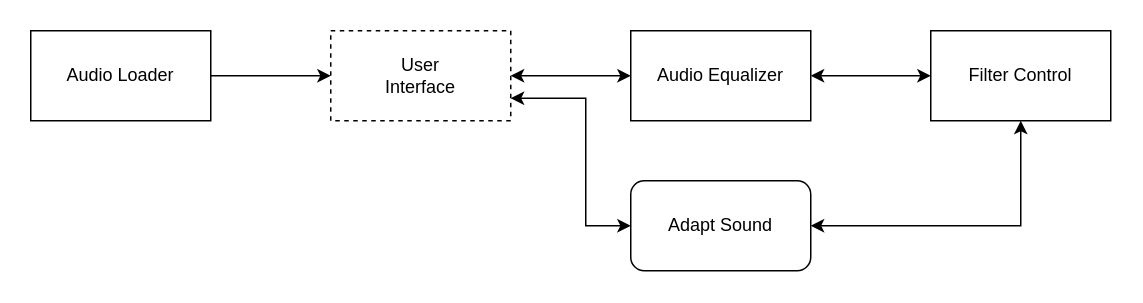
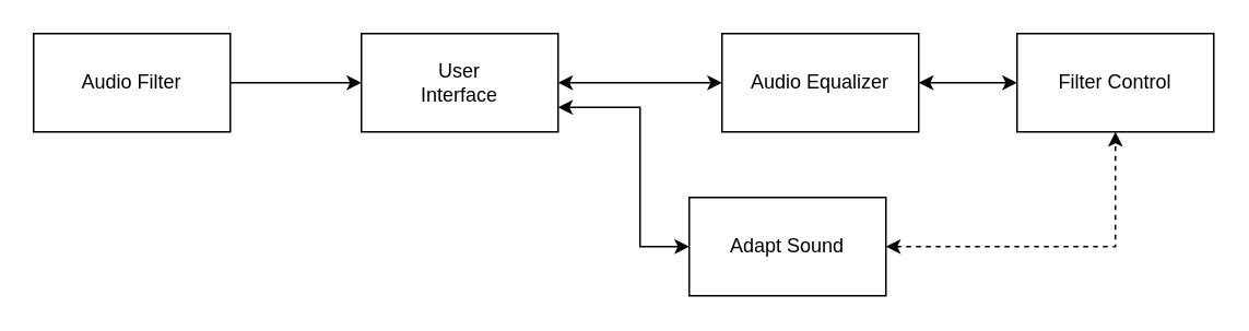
  <mxCell id="0" />
  <mxCell id="1" parent="0" />
- <mxCell id="2" value="User&lt;br&gt;Interface" style="rounded=0;whiteSpace=wrap;html=1;dashed=1;" vertex="1" parent="1"><mxGeometry x="220" y="20" width="120" height="60" as="geometry" /></mxCell>
- <mxCell id="3" value="Audio Equalizer" style="rounded=0;whiteSpace=wrap;html=1;" vertex="1" parent="1"><mxGeometry x="420" y="20" width="120" height="60" as="geometry" /></mxCell>
+ <mxCell id="2" value="User&lt;br&gt;Interface" style="rounded=0;whiteSpace=wrap;html=1;" vertex="1" parent="1"><mxGeometry x="220" y="20" width="120" height="60" as="geometry" /></mxCell>
+ <mxCell id="3" value="Audio Equalizer" style="rounded=0;whiteSpace=wrap;html=1;" vertex="1" parent="1"><mxGeometry x="440" y="20" width="120" height="60" as="geometry" /></mxCell>
  <mxCell id="4" value="Filter Control" style="rounded=0;whiteSpace=wrap;html=1;" vertex="1" parent="1"><mxGeometry x="620" y="20" width="120" height="60" as="geometry" /></mxCell>
- <mxCell id="5" value="Adapt Sound" style="whiteSpace=wrap;html=1;rounded=1;" vertex="1" parent="1"><mxGeometry x="420" y="120" width="120" height="60" as="geometry" /></mxCell>
- <mxCell id="6" value="" style="endArrow=classic;startArrow=classic;html=1;rounded=0;entryX=0.5;entryY=1;entryDx=0;entryDy=0;exitX=1;exitY=0.5;exitDx=0;exitDy=0;" edge="1" parent="1" source="5" target="4"><mxGeometry width="50" height="50" relative="1" as="geometry"><mxPoint x="540" y="170" as="sourcePoint" /><mxPoint x="590" y="120" as="targetPoint" /><Array as="points"><mxPoint x="680" y="150" /></Array></mxGeometry></mxCell>
+ <mxCell id="5" value="Adapt Sound" style="rounded=0;whiteSpace=wrap;html=1;" vertex="1" parent="1"><mxGeometry x="420" y="120" width="120" height="60" as="geometry" /></mxCell>
+ <mxCell id="6" value="" style="endArrow=classic;startArrow=classic;html=1;rounded=0;entryX=0.5;entryY=1;entryDx=0;entryDy=0;exitX=1;exitY=0.5;exitDx=0;exitDy=0;dashed=1;" edge="1" parent="1" source="5" target="4"><mxGeometry width="50" height="50" relative="1" as="geometry"><mxPoint x="540" y="170" as="sourcePoint" /><mxPoint x="590" y="120" as="targetPoint" /><Array as="points"><mxPoint x="680" y="150" /></Array></mxGeometry></mxCell>
  <mxCell id="7" value="" style="endArrow=classic;startArrow=classic;html=1;rounded=0;entryX=1;entryY=0.75;entryDx=0;entryDy=0;exitX=0;exitY=0.5;exitDx=0;exitDy=0;" edge="1" parent="1" source="5" target="2"><mxGeometry width="50" height="50" relative="1" as="geometry"><mxPoint x="540" y="170" as="sourcePoint" /><mxPoint x="450" y="100" as="targetPoint" /><Array as="points"><mxPoint x="390" y="150" /><mxPoint x="390" y="65" /></Array></mxGeometry></mxCell>
  <mxCell id="8" value="" style="endArrow=classic;startArrow=classic;html=1;rounded=0;exitX=1;exitY=0.5;exitDx=0;exitDy=0;entryX=0;entryY=0.5;entryDx=0;entryDy=0;" edge="1" parent="1" source="2" target="3"><mxGeometry width="50" height="50" relative="1" as="geometry"><mxPoint x="540" y="170" as="sourcePoint" /><mxPoint x="590" y="120" as="targetPoint" /></mxGeometry></mxCell>
  <mxCell id="9" value="" style="endArrow=classic;startArrow=classic;html=1;rounded=0;entryX=0;entryY=0.5;entryDx=0;entryDy=0;exitX=1;exitY=0.5;exitDx=0;exitDy=0;" edge="1" parent="1" source="3" target="4"><mxGeometry width="50" height="50" relative="1" as="geometry"><mxPoint x="540" y="170" as="sourcePoint" /><mxPoint x="590" y="120" as="targetPoint" /></mxGeometry></mxCell>
  <mxCell id="10" value="" style="edgeStyle=orthogonalEdgeStyle;rounded=0;orthogonalLoop=1;jettySize=auto;html=1;" edge="1" parent="1" source="11" target="2"><mxGeometry relative="1" as="geometry" /></mxCell>
- <mxCell id="11" value="Audio Loader" style="rounded=0;whiteSpace=wrap;html=1;" vertex="1" parent="1"><mxGeometry x="20" y="20" width="120" height="60" as="geometry" /></mxCell>
+ <mxCell id="11" value="Audio Filter" style="rounded=0;whiteSpace=wrap;html=1;" vertex="1" parent="1"><mxGeometry x="20" y="20" width="120" height="60" as="geometry" /></mxCell>
